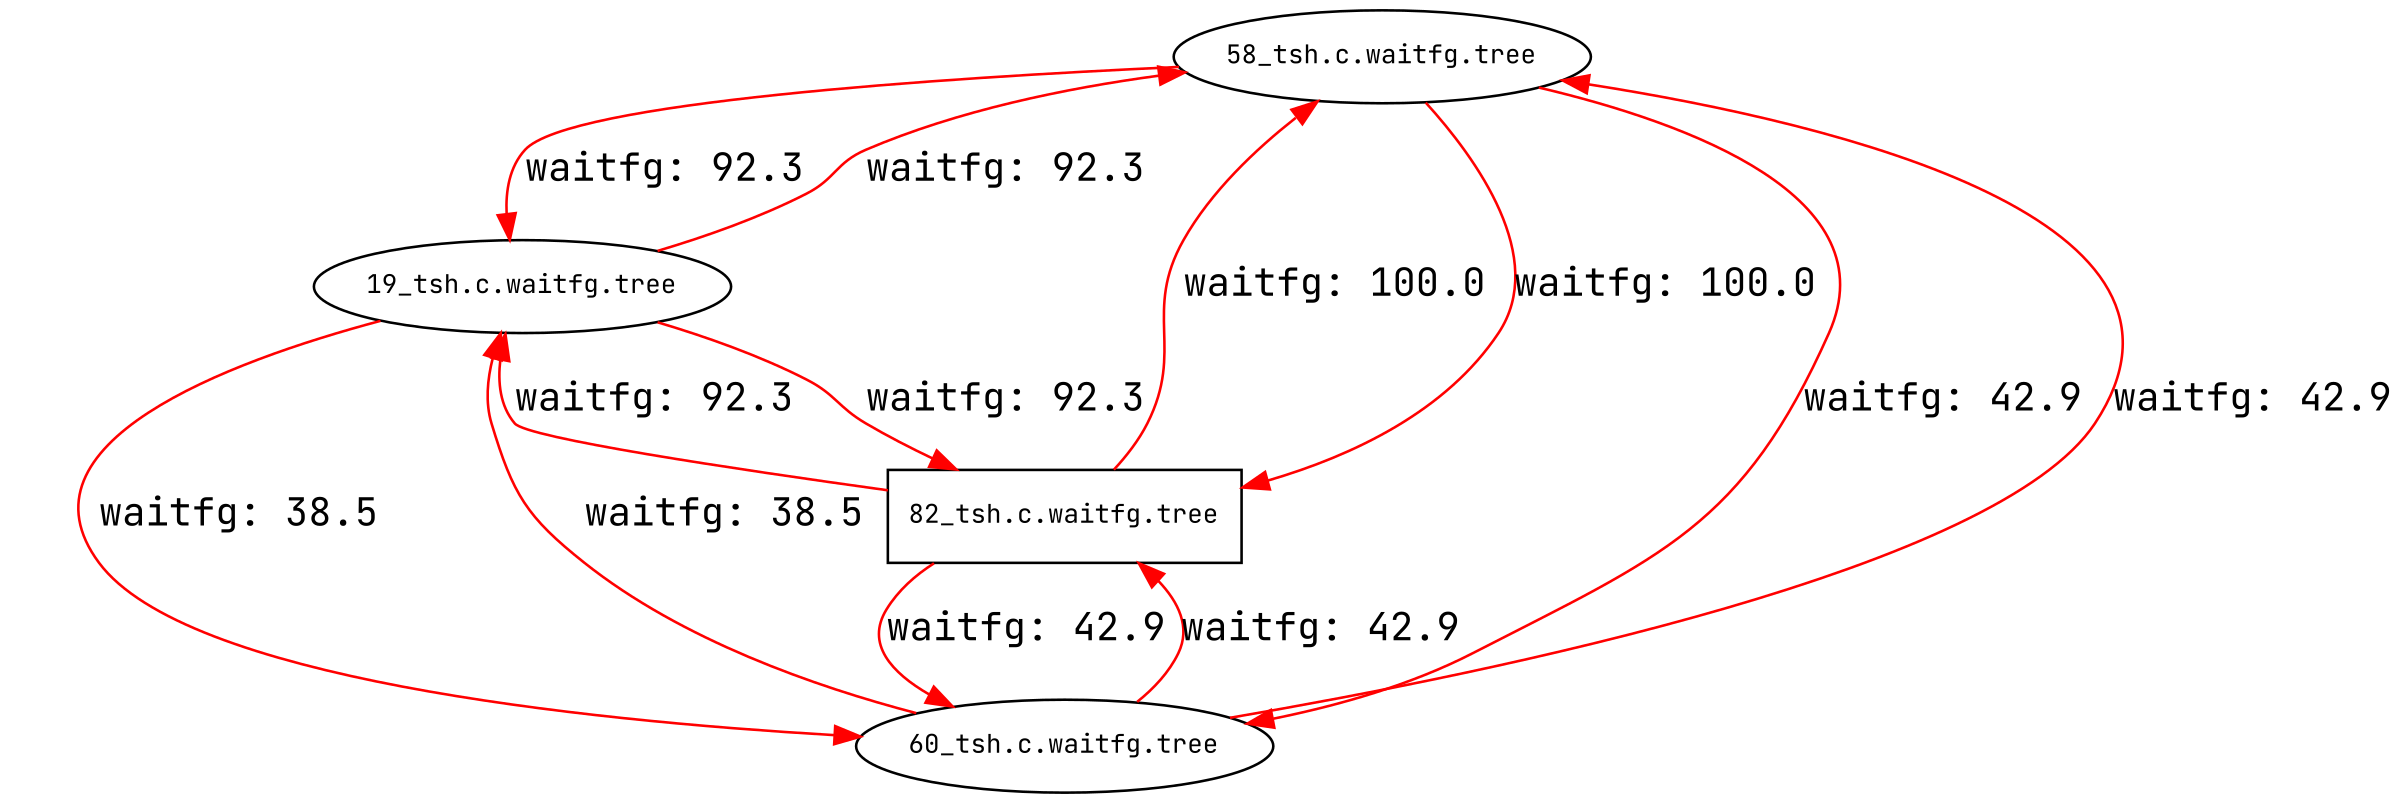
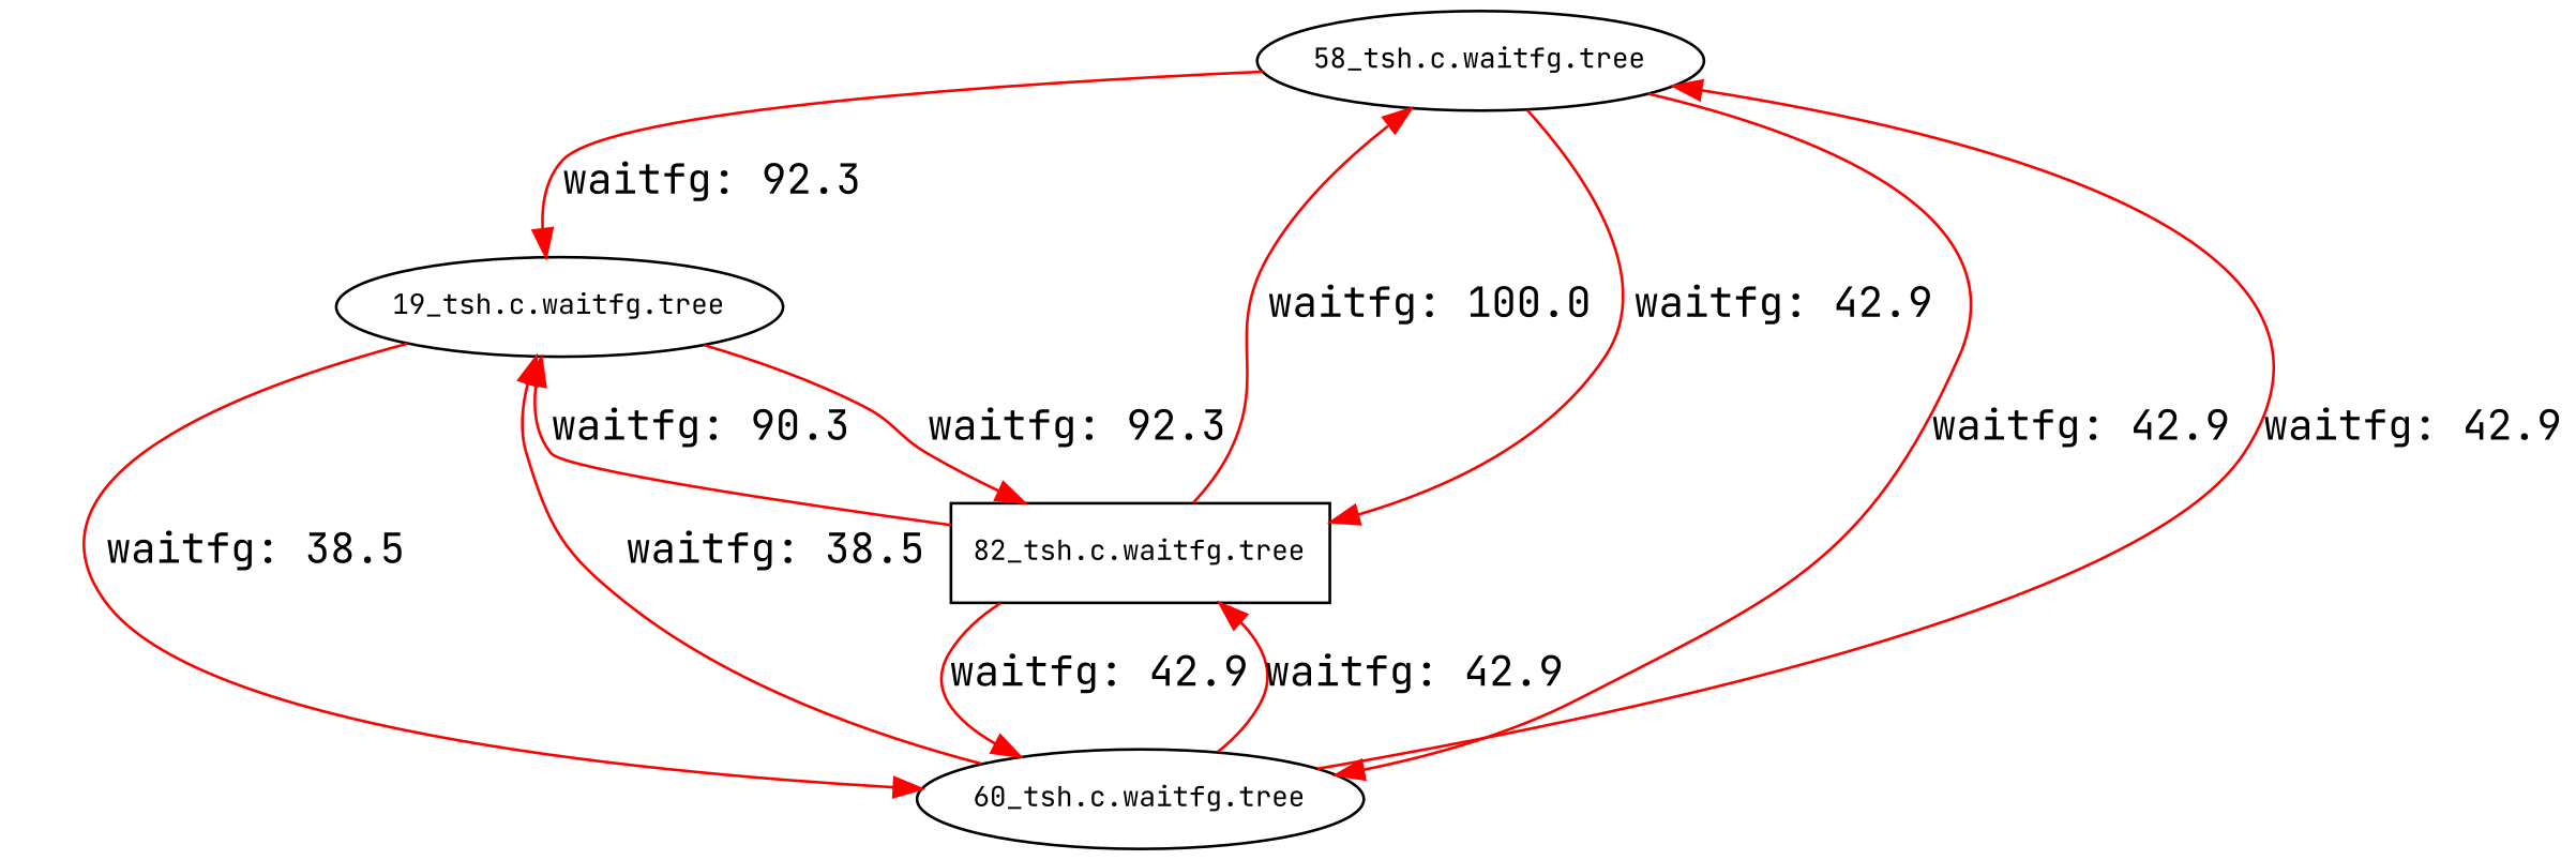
  digraph {
    fontname="JetBrains Mono"
    fontsize=10
    node [fontname="JetBrains Mono" fontsize=10 shape=ellipse]
    edge [color=red fontname="JetBrains Mono" fontsize=15]
    n1 [label="58_tsh.c.waitfg.tree"]
    n2 [label="19_tsh.c.waitfg.tree"]
    n3 [label="60_tsh.c.waitfg.tree"]
    n4 [label="82_tsh.c.waitfg.tree" shape=box]
    n1 -> n2 [label="waitfg: 92.3"]
    n1 -> n3 [label="waitfg: 42.9"]
-   n1 -> n4 [label="waitfg: 100.0"]
-   n2 -> n1 [label="waitfg: 92.3"]
+   n1 -> n4 [label="waitfg: 42.9"]
    n2 -> n3 [label="waitfg: 38.5"]
    n2 -> n4 [label="waitfg: 92.3"]
    n3 -> n1 [label="waitfg: 42.9"]
    n3 -> n2 [label="waitfg: 38.5"]
    n3 -> n4 [label="waitfg: 42.9"]
    n4 -> n1 [label="waitfg: 100.0"]
-   n4 -> n2 [label="waitfg: 92.3"]
+   n4 -> n2 [label="waitfg: 90.3"]
    n4 -> n3 [label="waitfg: 42.9"]
  }
